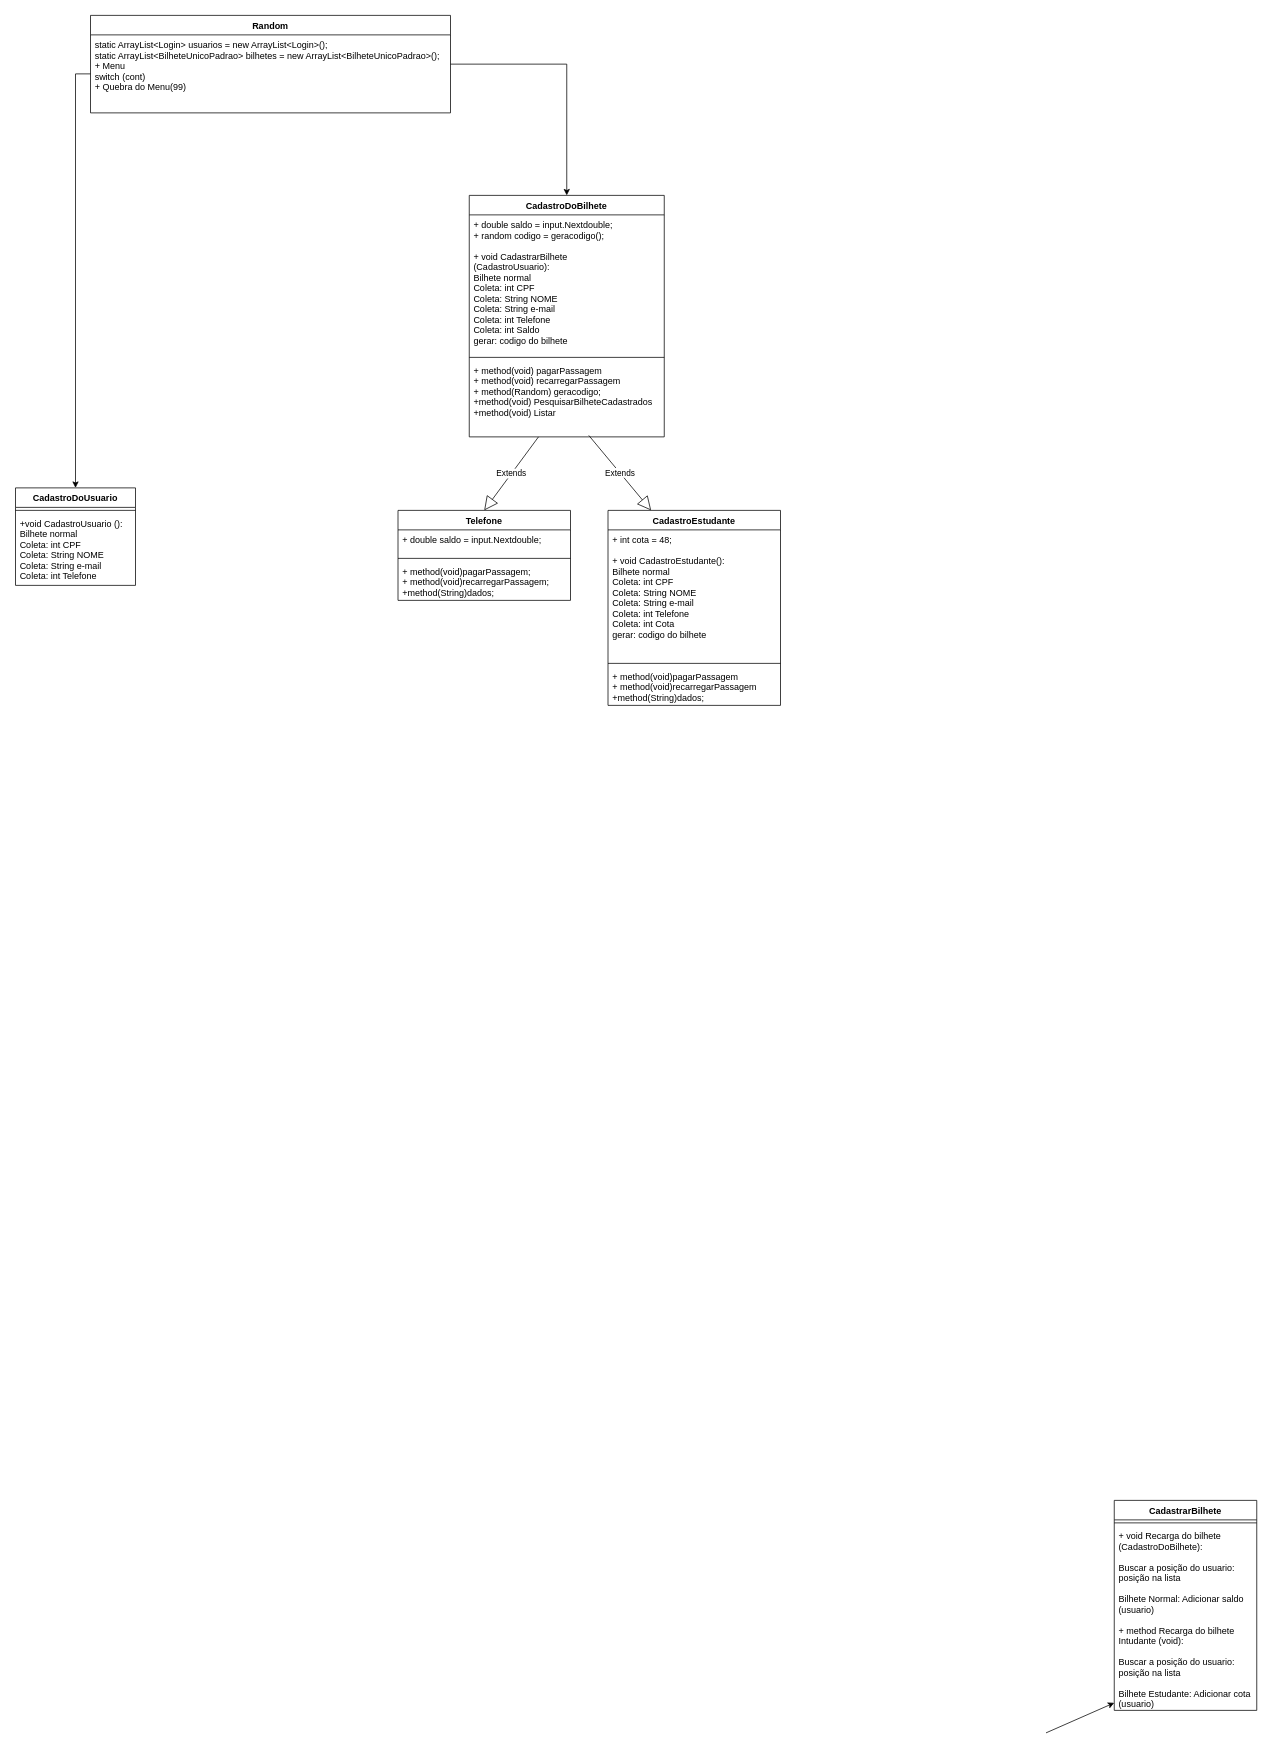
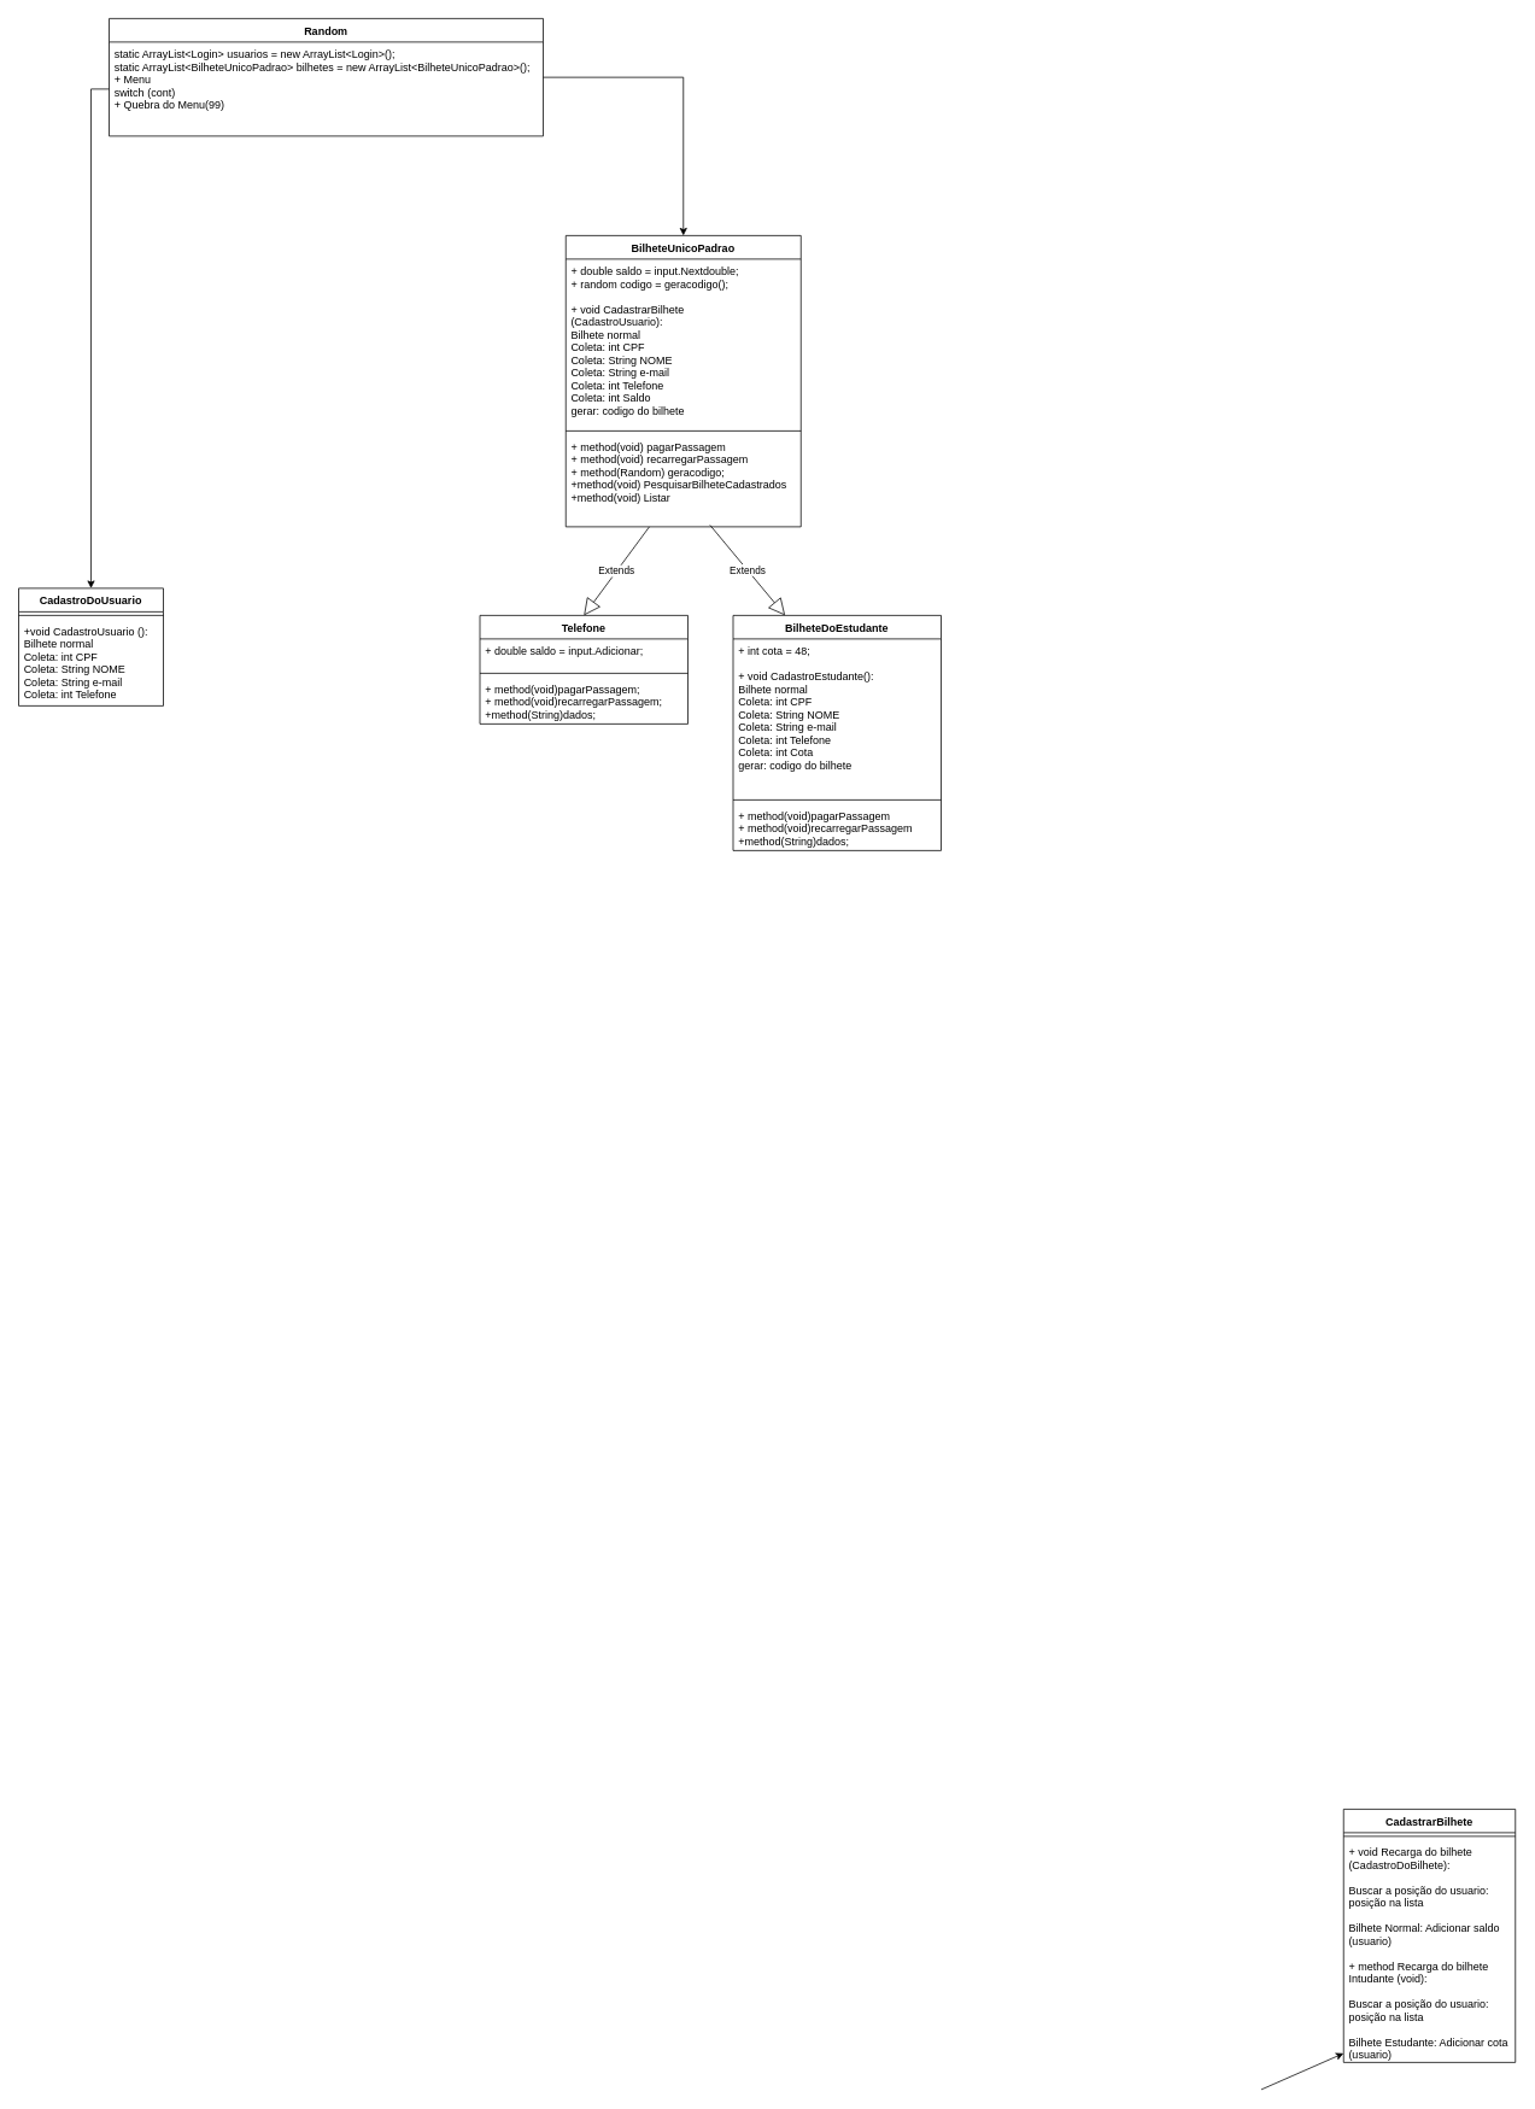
  <mxCell id="0" />
  <mxCell id="1" parent="0" />
  <mxCell id="2" style="edgeStyle=orthogonalEdgeStyle;rounded=0;orthogonalLoop=1;jettySize=auto;html=1;" edge="1" parent="1" source="3" target="20"><mxGeometry relative="1" as="geometry" /></mxCell>
  <mxCell id="3" value="Random" style="swimlane;fontStyle=1;childLayout=stackLayout;horizontal=1;startSize=26;fillColor=none;horizontalStack=0;resizeParent=1;resizeParentMax=0;resizeLast=0;collapsible=1;marginBottom=0;" parent="1" vertex="1"><mxGeometry x="120" y="20" width="480" height="130" as="geometry"><mxRectangle x="290" y="110" width="100" height="30" as="alternateBounds" /></mxGeometry></mxCell>
  <mxCell id="4" value="static ArrayList&lt;Login&gt; usuarios = new ArrayList&lt;Login&gt;();&#10;static ArrayList&lt;BilheteUnicoPadrao&gt; bilhetes = new ArrayList&lt;BilheteUnicoPadrao&gt;();&#10;+ Menu&#10;switch (cont) &#10;+ Quebra do Menu(99)" style="text;strokeColor=none;fillColor=none;align=left;verticalAlign=top;spacingLeft=4;spacingRight=4;overflow=hidden;rotatable=0;points=[[0,0.5],[1,0.5]];portConstraint=eastwest;" parent="3" vertex="1"><mxGeometry y="26" width="480" height="104" as="geometry" /></mxCell>
  <mxCell id="5" value="" style="endArrow=classic;html=1;rounded=0;" parent="1" edge="1"><mxGeometry width="50" height="50" relative="1" as="geometry"><mxPoint x="1394" y="2310" as="sourcePoint" /><mxPoint x="1485" y="2270" as="targetPoint" /></mxGeometry></mxCell>
  <mxCell id="6" value="CadastrarBilhete" style="swimlane;fontStyle=1;align=center;verticalAlign=top;childLayout=stackLayout;horizontal=1;startSize=26;horizontalStack=0;resizeParent=1;resizeParentMax=0;resizeLast=0;collapsible=1;marginBottom=0;" parent="1" vertex="1"><mxGeometry x="1485" y="2000" width="190" height="280" as="geometry" /></mxCell>
  <mxCell id="7" value="" style="line;strokeWidth=1;fillColor=none;align=left;verticalAlign=middle;spacingTop=-1;spacingLeft=3;spacingRight=3;rotatable=0;labelPosition=right;points=[];portConstraint=eastwest;strokeColor=inherit;" parent="6" vertex="1"><mxGeometry y="26" width="190" height="8" as="geometry" /></mxCell>
  <mxCell id="8" value="+ void Recarga do bilhete&#10;(CadastroDoBilhete):&#10;&#10;Buscar a posição do usuario: &#10;posição na lista&#10;&#10;Bilhete Normal: Adicionar saldo&#10;(usuario)&#10;&#10;+ method Recarga do bilhete &#10;Intudante (void):&#10;&#10;Buscar a posição do usuario:&#10;posição na lista&#10;&#10;Bilhete Estudante: Adicionar cota&#10;(usuario)" style="text;strokeColor=none;fillColor=none;align=left;verticalAlign=top;spacingLeft=4;spacingRight=4;overflow=hidden;rotatable=0;points=[[0,0.5],[1,0.5]];portConstraint=eastwest;fontSize=12;" parent="6" vertex="1"><mxGeometry y="34" width="190" height="246" as="geometry" /></mxCell>
  <mxCell id="9" value="CadastroDoUsuario" style="swimlane;fontStyle=1;align=center;verticalAlign=top;childLayout=stackLayout;horizontal=1;startSize=26;horizontalStack=0;resizeParent=1;resizeParentMax=0;resizeLast=0;collapsible=1;marginBottom=0;" parent="1" vertex="1"><mxGeometry x="20" y="650" width="160" height="130" as="geometry" /></mxCell>
  <mxCell id="10" value="" style="line;strokeWidth=1;fillColor=none;align=left;verticalAlign=middle;spacingTop=-1;spacingLeft=3;spacingRight=3;rotatable=0;labelPosition=right;points=[];portConstraint=eastwest;strokeColor=inherit;" parent="9" vertex="1"><mxGeometry y="26" width="160" height="8" as="geometry" /></mxCell>
  <mxCell id="11" value="+void CadastroUsuario ():&#10;Bilhete normal&#10;Coleta: int CPF&#10;Coleta: String NOME&#10;Coleta: String e-mail&#10;Coleta: int Telefone" style="text;strokeColor=none;fillColor=none;align=left;verticalAlign=top;spacingLeft=4;spacingRight=4;overflow=hidden;rotatable=0;points=[[0,0.5],[1,0.5]];portConstraint=eastwest;" parent="9" vertex="1"><mxGeometry y="34" width="160" height="96" as="geometry" /></mxCell>
- <mxCell id="12" value="CadastroEstudante" style="swimlane;fontStyle=1;align=center;verticalAlign=top;childLayout=stackLayout;horizontal=1;startSize=26;horizontalStack=0;resizeParent=1;resizeParentMax=0;resizeLast=0;collapsible=1;marginBottom=0;" parent="1" vertex="1"><mxGeometry x="810" y="680" width="230" height="260" as="geometry" /></mxCell>
+ <mxCell id="12" value="BilheteDoEstudante" style="swimlane;fontStyle=1;align=center;verticalAlign=top;childLayout=stackLayout;horizontal=1;startSize=26;horizontalStack=0;resizeParent=1;resizeParentMax=0;resizeLast=0;collapsible=1;marginBottom=0;" parent="1" vertex="1"><mxGeometry x="810" y="680" width="230" height="260" as="geometry" /></mxCell>
  <mxCell id="13" value="+ int cota = 48; &#10;&#10;+ void CadastroEstudante():&#10;Bilhete normal&#10;Coleta: int CPF&#10;Coleta: String NOME&#10;Coleta: String e-mail&#10;Coleta: int Telefone&#10;Coleta: int Cota&#10;gerar: codigo do bilhete" style="text;strokeColor=none;fillColor=none;align=left;verticalAlign=top;spacingLeft=4;spacingRight=4;overflow=hidden;rotatable=0;points=[[0,0.5],[1,0.5]];portConstraint=eastwest;" parent="12" vertex="1"><mxGeometry y="26" width="230" height="174" as="geometry" /></mxCell>
  <mxCell id="14" value="" style="line;strokeWidth=1;fillColor=none;align=left;verticalAlign=middle;spacingTop=-1;spacingLeft=3;spacingRight=3;rotatable=0;labelPosition=right;points=[];portConstraint=eastwest;strokeColor=inherit;" parent="12" vertex="1"><mxGeometry y="200" width="230" height="8" as="geometry" /></mxCell>
  <mxCell id="15" value="+ method(void)pagarPassagem&#10;+ method(void)recarregarPassagem&#10;+method(String)dados;&#10;" style="text;strokeColor=none;fillColor=none;align=left;verticalAlign=top;spacingLeft=4;spacingRight=4;overflow=hidden;rotatable=0;points=[[0,0.5],[1,0.5]];portConstraint=eastwest;" parent="12" vertex="1"><mxGeometry y="208" width="230" height="52" as="geometry" /></mxCell>
  <mxCell id="16" value="Telefone" style="swimlane;fontStyle=1;align=center;verticalAlign=top;childLayout=stackLayout;horizontal=1;startSize=26;horizontalStack=0;resizeParent=1;resizeParentMax=0;resizeLast=0;collapsible=1;marginBottom=0;" parent="1" vertex="1"><mxGeometry x="530" y="680" width="230" height="120" as="geometry" /></mxCell>
- <mxCell id="17" value="+ double saldo = input.Nextdouble;" style="text;strokeColor=none;fillColor=none;align=left;verticalAlign=top;spacingLeft=4;spacingRight=4;overflow=hidden;rotatable=0;points=[[0,0.5],[1,0.5]];portConstraint=eastwest;" parent="16" vertex="1"><mxGeometry y="26" width="230" height="34" as="geometry" /></mxCell>
+ <mxCell id="17" value="+ double saldo = input.Adicionar;" style="text;strokeColor=none;fillColor=none;align=left;verticalAlign=top;spacingLeft=4;spacingRight=4;overflow=hidden;rotatable=0;points=[[0,0.5],[1,0.5]];portConstraint=eastwest;" parent="16" vertex="1"><mxGeometry y="26" width="230" height="34" as="geometry" /></mxCell>
  <mxCell id="18" value="" style="line;strokeWidth=1;fillColor=none;align=left;verticalAlign=middle;spacingTop=-1;spacingLeft=3;spacingRight=3;rotatable=0;labelPosition=right;points=[];portConstraint=eastwest;strokeColor=inherit;" parent="16" vertex="1"><mxGeometry y="60" width="230" height="8" as="geometry" /></mxCell>
  <mxCell id="19" value="+ method(void)pagarPassagem;&#10;+ method(void)recarregarPassagem;&#10;+method(String)dados;" style="text;strokeColor=none;fillColor=none;align=left;verticalAlign=top;spacingLeft=4;spacingRight=4;overflow=hidden;rotatable=0;points=[[0,0.5],[1,0.5]];portConstraint=eastwest;" parent="16" vertex="1"><mxGeometry y="68" width="230" height="52" as="geometry" /></mxCell>
- <mxCell id="20" value="CadastroDoBilhete" style="swimlane;fontStyle=1;align=center;verticalAlign=top;childLayout=stackLayout;horizontal=1;startSize=26;horizontalStack=0;resizeParent=1;resizeParentMax=0;resizeLast=0;collapsible=1;marginBottom=0;" parent="1" vertex="1"><mxGeometry x="625" y="260" width="260" height="322" as="geometry" /></mxCell>
+ <mxCell id="20" value="BilheteUnicoPadrao" style="swimlane;fontStyle=1;align=center;verticalAlign=top;childLayout=stackLayout;horizontal=1;startSize=26;horizontalStack=0;resizeParent=1;resizeParentMax=0;resizeLast=0;collapsible=1;marginBottom=0;" parent="1" vertex="1"><mxGeometry x="625" y="260" width="260" height="322" as="geometry" /></mxCell>
  <mxCell id="21" value="+ double saldo = input.Nextdouble;&#10;+ random codigo = geracodigo();&#10;&#10;+ void CadastrarBilhete&#10;(CadastroUsuario):&#10;Bilhete normal&#10;Coleta: int CPF&#10;Coleta: String NOME&#10;Coleta: String e-mail&#10;Coleta: int Telefone&#10;Coleta: int Saldo&#10;gerar: codigo do bilhete" style="text;strokeColor=none;fillColor=none;align=left;verticalAlign=top;spacingLeft=4;spacingRight=4;overflow=hidden;rotatable=0;points=[[0,0.5],[1,0.5]];portConstraint=eastwest;" parent="20" vertex="1"><mxGeometry y="26" width="260" height="186" as="geometry" /></mxCell>
  <mxCell id="22" value="" style="line;strokeWidth=1;fillColor=none;align=left;verticalAlign=middle;spacingTop=-1;spacingLeft=3;spacingRight=3;rotatable=0;labelPosition=right;points=[];portConstraint=eastwest;strokeColor=inherit;" parent="20" vertex="1"><mxGeometry y="212" width="260" height="8" as="geometry" /></mxCell>
  <mxCell id="23" value="+ method(void) pagarPassagem&#10;+ method(void) recarregarPassagem&#10;+ method(Random) geracodigo;&#10;+method(void) PesquisarBilheteCadastrados&#10;+method(void) Listar&#10;" style="text;strokeColor=none;fillColor=none;align=left;verticalAlign=top;spacingLeft=4;spacingRight=4;overflow=hidden;rotatable=0;points=[[0,0.5],[1,0.5]];portConstraint=eastwest;" parent="20" vertex="1"><mxGeometry y="220" width="260" height="102" as="geometry" /></mxCell>
  <mxCell id="24" value="Extends" style="endArrow=block;endSize=16;endFill=0;html=1;rounded=0;entryX=0.5;entryY=0;entryDx=0;entryDy=0;" edge="1" parent="1" source="23" target="16"><mxGeometry width="160" relative="1" as="geometry"><mxPoint x="520" y="750" as="sourcePoint" /><mxPoint x="680" y="750" as="targetPoint" /></mxGeometry></mxCell>
  <mxCell id="25" value="Extends" style="endArrow=block;endSize=16;endFill=0;html=1;rounded=0;entryX=0.25;entryY=0;entryDx=0;entryDy=0;exitX=0.613;exitY=0.981;exitDx=0;exitDy=0;exitPerimeter=0;" edge="1" parent="1" source="23" target="12"><mxGeometry width="160" relative="1" as="geometry"><mxPoint x="720.625" y="620" as="sourcePoint" /><mxPoint x="655" y="690" as="targetPoint" /></mxGeometry></mxCell>
  <mxCell id="26" style="edgeStyle=orthogonalEdgeStyle;rounded=0;orthogonalLoop=1;jettySize=auto;html=1;" edge="1" parent="1" source="4" target="9"><mxGeometry relative="1" as="geometry" /></mxCell>
